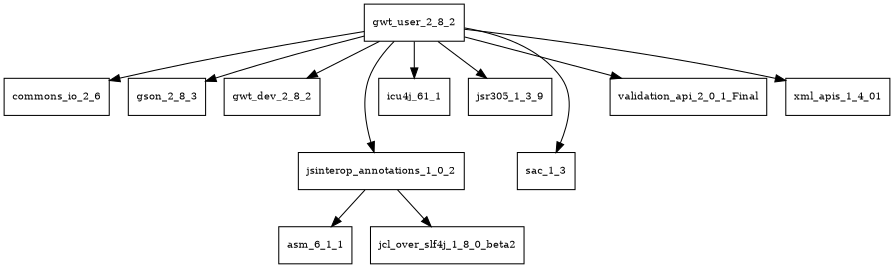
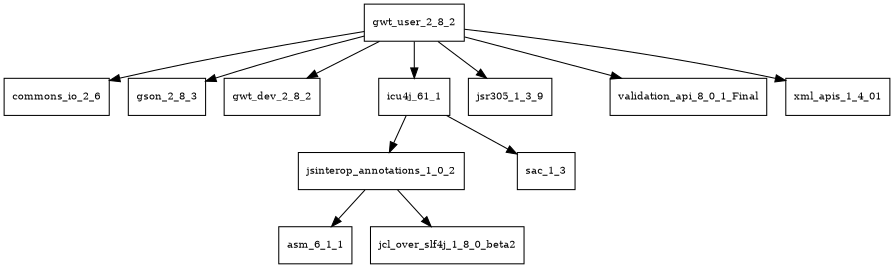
  digraph {
    node [fontsize=10.0 shape=box]
    gwt_user_2_8_2
    commons_io_2_6
    gson_2_8_3
    gwt_dev_2_8_2
    icu4j_61_1
    jsinterop_annotations_1_0_2
    jsr305_1_3_9
    sac_1_3
-   validation_api_2_0_1_Final
+   validation_api_2_0_1_Final [label=validation_api_8_0_1_Final]
    xml_apis_1_4_01
    asm_6_1_1
    jcl_over_slf4j_1_8_0_beta2
    gwt_user_2_8_2 -> commons_io_2_6
    gwt_user_2_8_2 -> gson_2_8_3
    gwt_user_2_8_2 -> gwt_dev_2_8_2
    gwt_user_2_8_2 -> icu4j_61_1
-   gwt_user_2_8_2 -> jsinterop_annotations_1_0_2
+   icu4j_61_1 -> jsinterop_annotations_1_0_2
    gwt_user_2_8_2 -> jsr305_1_3_9
-   gwt_user_2_8_2 -> sac_1_3
+   icu4j_61_1 -> sac_1_3
    gwt_user_2_8_2 -> validation_api_2_0_1_Final
    gwt_user_2_8_2 -> xml_apis_1_4_01
    jsinterop_annotations_1_0_2 -> asm_6_1_1
    jsinterop_annotations_1_0_2 -> jcl_over_slf4j_1_8_0_beta2
  }
